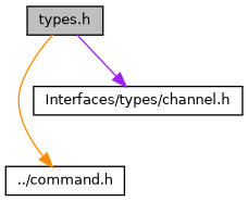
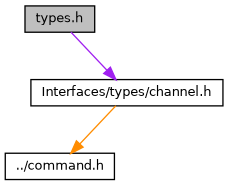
  digraph {
    node [color=black fillcolor=white fontname=Helvetica fontsize=10 shape=record style=filled]
    edge [fontname=Helvetica fontsize=10 labelfontname=Helvetica labelfontsize=10 style=solid]
    n1 [fillcolor=grey75 fontcolor=black height=0.2 label="types.h" width=0.4]
    n2 [height=0.2 label="../command.h" width=0.4]
    n3 [height=0.2 label="Interfaces/types/channel.h" width=0.4]
-   n1 -> n2 [color=darkorange]
+   n3 -> n2 [color=darkorange]
    n1 -> n3 [color=purple]
  }
